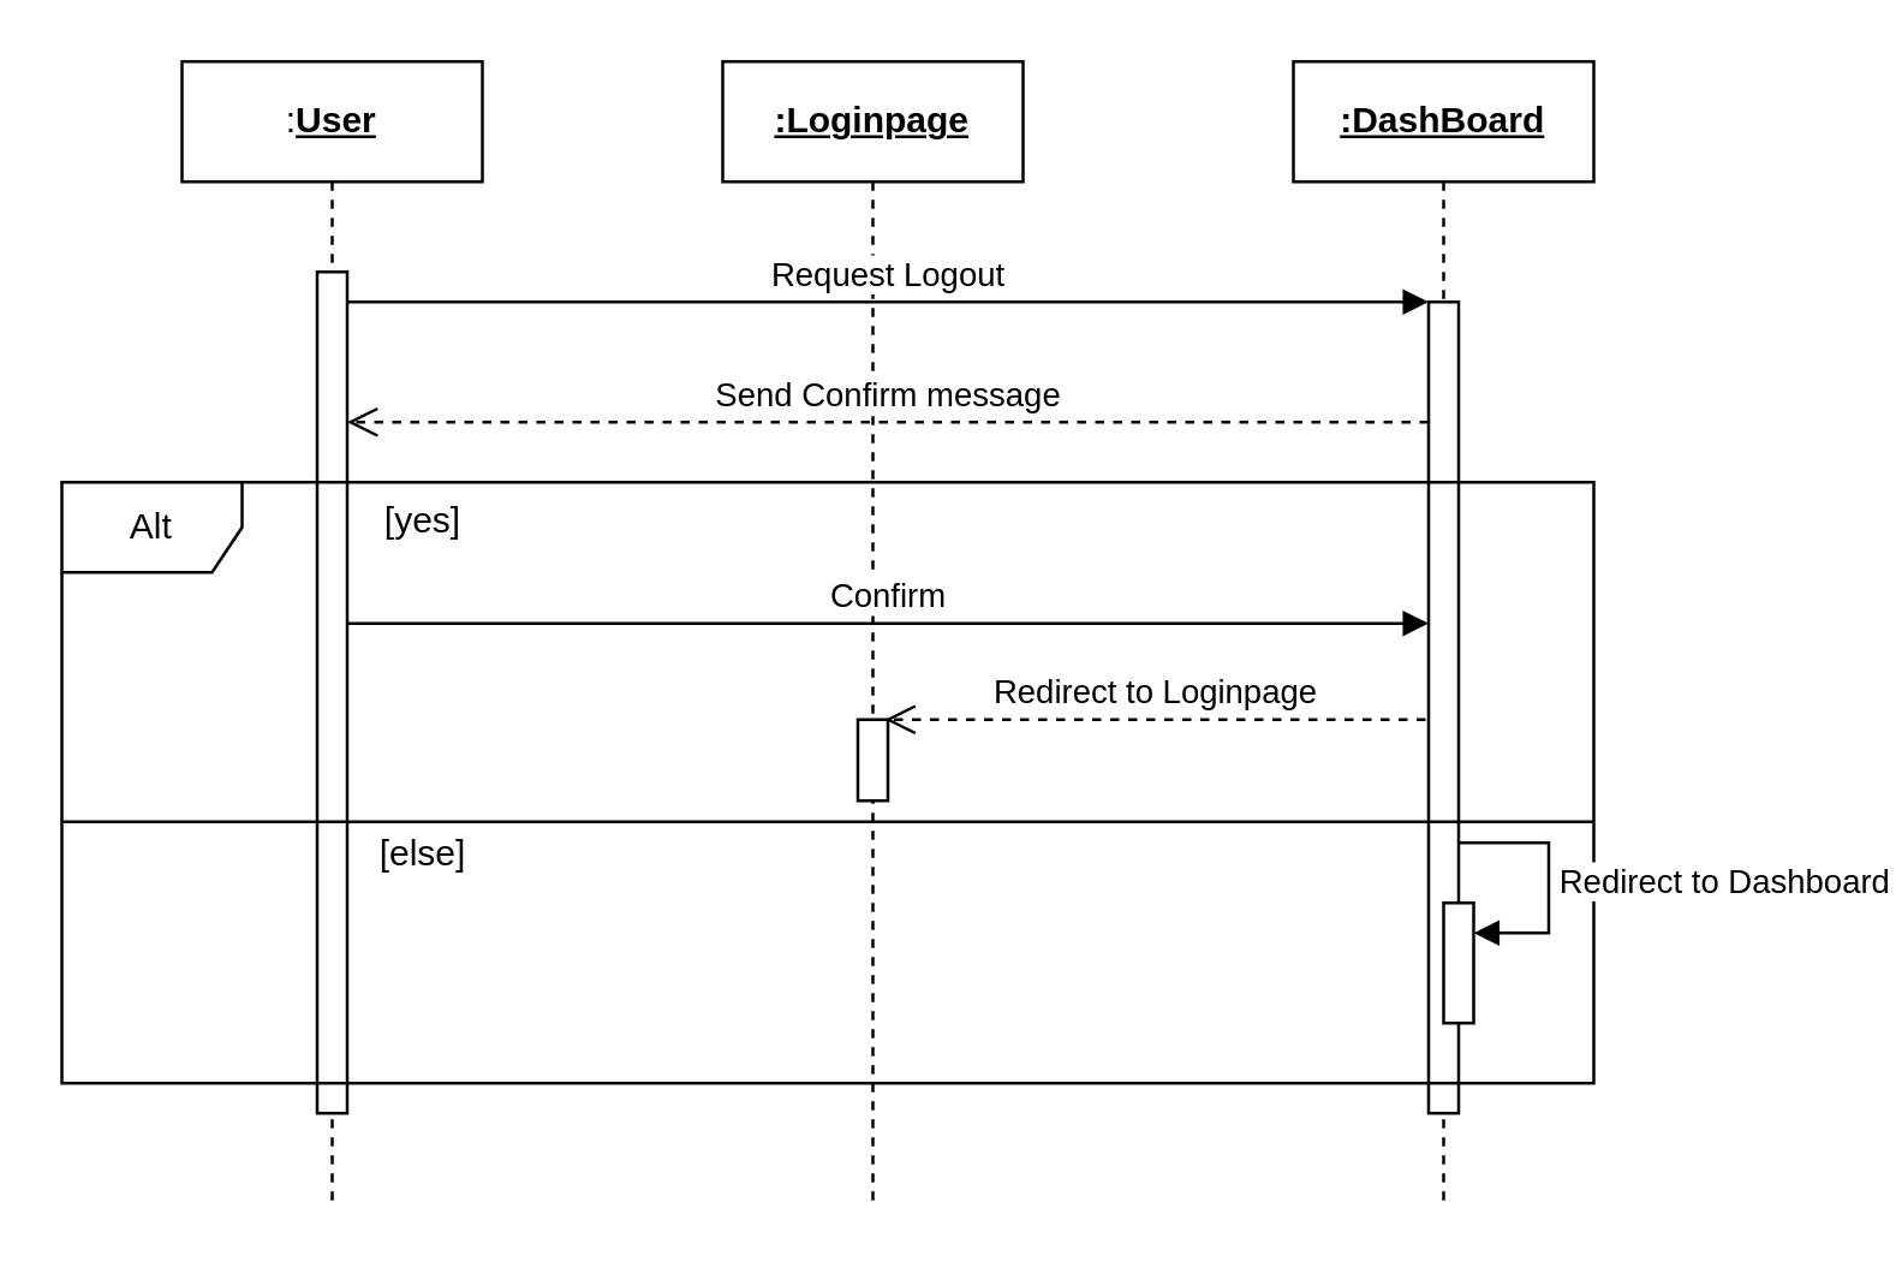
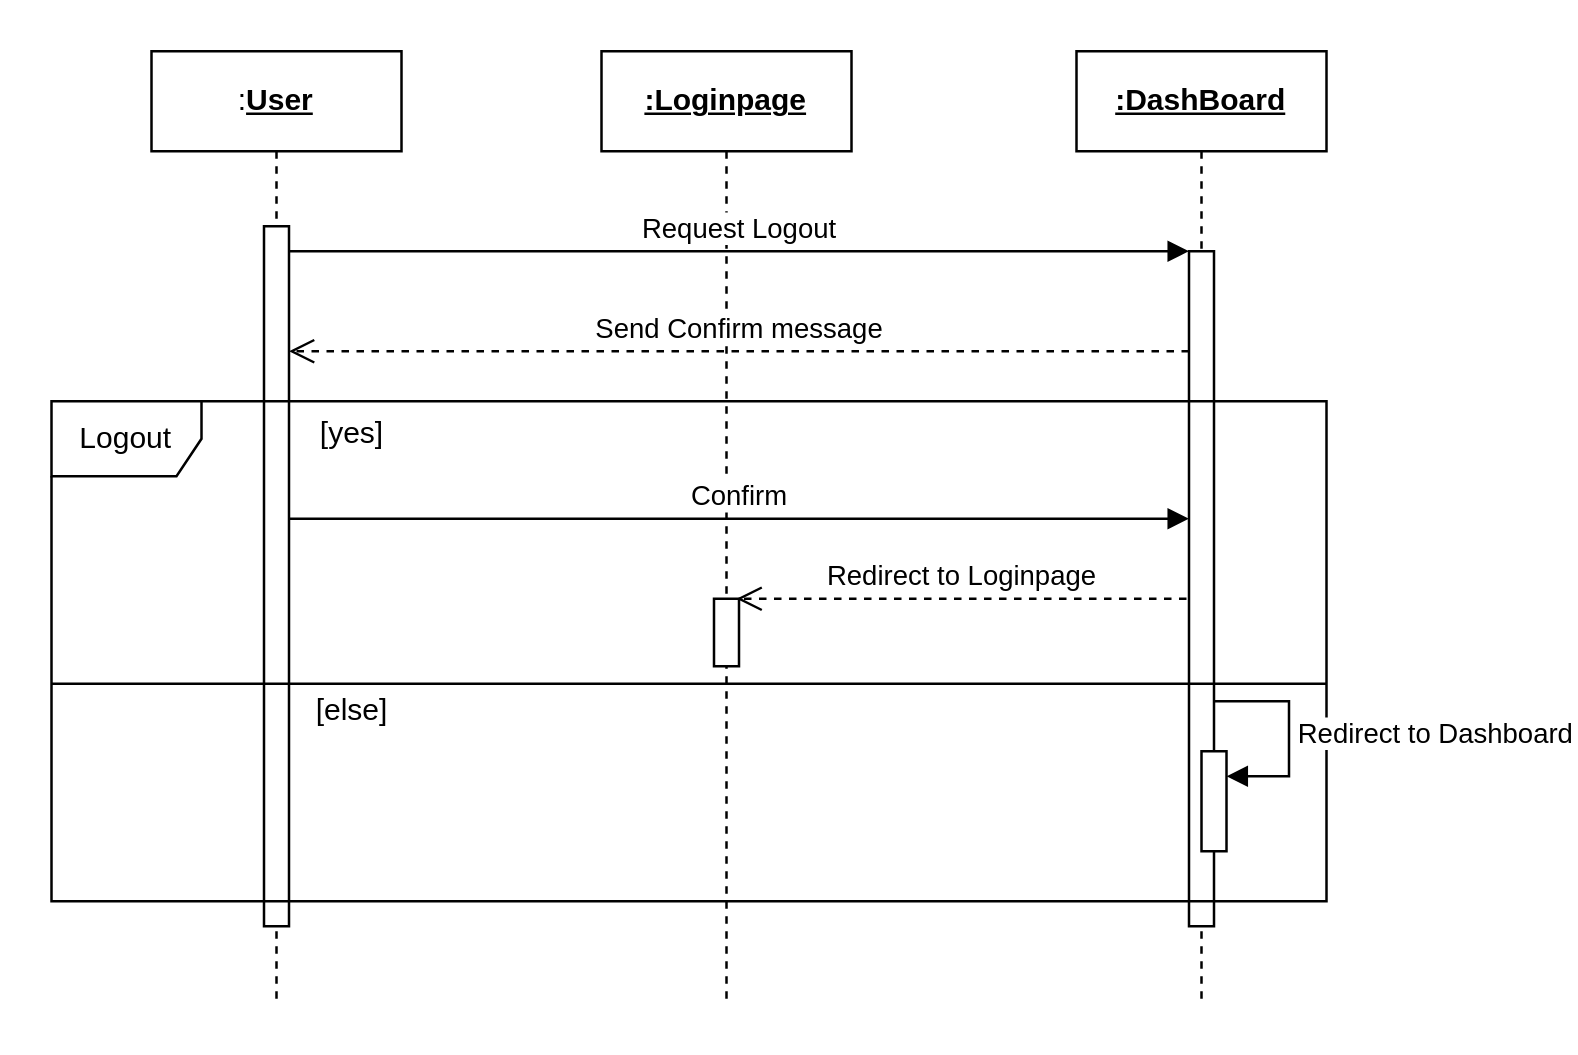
  <mxCell id="0" />
  <mxCell id="1" parent="0" />
  <mxCell id="2" value=":&lt;b&gt;&lt;u&gt;User&lt;/u&gt;&lt;/b&gt;" style="shape=umlLifeline;perimeter=lifelinePerimeter;whiteSpace=wrap;html=1;container=0;dropTarget=0;collapsible=0;recursiveResize=0;outlineConnect=0;portConstraint=eastwest;newEdgeStyle={&quot;edgeStyle&quot;:&quot;elbowEdgeStyle&quot;,&quot;elbow&quot;:&quot;vertical&quot;,&quot;curved&quot;:0,&quot;rounded&quot;:0};" parent="1" vertex="1"><mxGeometry x="60" y="20" width="100" height="380" as="geometry" /></mxCell>
  <mxCell id="3" value="" style="html=1;points=[];perimeter=orthogonalPerimeter;outlineConnect=0;targetShapes=umlLifeline;portConstraint=eastwest;newEdgeStyle={&quot;edgeStyle&quot;:&quot;elbowEdgeStyle&quot;,&quot;elbow&quot;:&quot;vertical&quot;,&quot;curved&quot;:0,&quot;rounded&quot;:0};" parent="2" vertex="1"><mxGeometry x="45" y="70" width="10" height="280" as="geometry" /></mxCell>
  <mxCell id="4" value="&lt;b&gt;&lt;u&gt;:Loginpage&lt;/u&gt;&lt;/b&gt;" style="shape=umlLifeline;perimeter=lifelinePerimeter;whiteSpace=wrap;html=1;container=0;dropTarget=0;collapsible=0;recursiveResize=0;outlineConnect=0;portConstraint=eastwest;newEdgeStyle={&quot;edgeStyle&quot;:&quot;elbowEdgeStyle&quot;,&quot;elbow&quot;:&quot;vertical&quot;,&quot;curved&quot;:0,&quot;rounded&quot;:0};" parent="1" vertex="1"><mxGeometry x="240" y="20" width="100" height="380" as="geometry" /></mxCell>
  <mxCell id="5" value="Request Logout" style="html=1;verticalAlign=bottom;endArrow=block;edgeStyle=elbowEdgeStyle;elbow=vertical;curved=0;rounded=0;" parent="1" source="3" target="8" edge="1"><mxGeometry relative="1" as="geometry"><mxPoint x="215" y="110" as="sourcePoint" /><Array as="points"><mxPoint x="200" y="100" /></Array><mxPoint x="285" y="100" as="targetPoint" /></mxGeometry></mxCell>
  <mxCell id="6" value="Send Confirm message" style="html=1;verticalAlign=bottom;endArrow=open;dashed=1;endSize=8;edgeStyle=elbowEdgeStyle;elbow=vertical;curved=0;rounded=0;" edge="1" parent="1" source="8" target="3"><mxGeometry relative="1" as="geometry"><mxPoint x="140" y="140" as="targetPoint" /><Array as="points"><mxPoint x="235" y="140" /></Array><mxPoint x="285" y="140" as="sourcePoint" /></mxGeometry></mxCell>
  <mxCell id="7" value="&lt;b&gt;&lt;u&gt;:DashBoard&lt;/u&gt;&lt;/b&gt;" style="shape=umlLifeline;perimeter=lifelinePerimeter;whiteSpace=wrap;html=1;container=0;dropTarget=0;collapsible=0;recursiveResize=0;outlineConnect=0;portConstraint=eastwest;newEdgeStyle={&quot;edgeStyle&quot;:&quot;elbowEdgeStyle&quot;,&quot;elbow&quot;:&quot;vertical&quot;,&quot;curved&quot;:0,&quot;rounded&quot;:0};" vertex="1" parent="1"><mxGeometry x="430" y="20" width="100" height="380" as="geometry" /></mxCell>
  <mxCell id="8" value="" style="html=1;points=[];perimeter=orthogonalPerimeter;outlineConnect=0;targetShapes=umlLifeline;portConstraint=eastwest;newEdgeStyle={&quot;edgeStyle&quot;:&quot;elbowEdgeStyle&quot;,&quot;elbow&quot;:&quot;vertical&quot;,&quot;curved&quot;:0,&quot;rounded&quot;:0};" vertex="1" parent="7"><mxGeometry x="45" y="80" width="10" height="270" as="geometry" /></mxCell>
- <mxCell id="9" value="Alt" style="shape=umlFrame;whiteSpace=wrap;html=1;pointerEvents=0;" vertex="1" parent="1"><mxGeometry y="160" width="510" height="200" as="geometry" x="20" /></mxCell>
+ <mxCell id="9" value="Logout" style="shape=umlFrame;whiteSpace=wrap;html=1;pointerEvents=0;" vertex="1" parent="1"><mxGeometry y="160" width="510" height="200" as="geometry" x="20" /></mxCell>
  <mxCell id="10" value="" style="html=1;points=[[0,0,0,0,5],[0,1,0,0,-5],[1,0,0,0,5],[1,1,0,0,-5]];perimeter=orthogonalPerimeter;outlineConnect=0;targetShapes=umlLifeline;portConstraint=eastwest;newEdgeStyle={&quot;curved&quot;:0,&quot;rounded&quot;:0};" vertex="1" parent="1"><mxGeometry x="285" y="239" width="10" height="27" as="geometry" /></mxCell>
  <mxCell id="11" value="Confirm" style="html=1;verticalAlign=bottom;endArrow=block;edgeStyle=elbowEdgeStyle;elbow=horizontal;curved=0;rounded=0;" edge="1" parent="1" target="8"><mxGeometry relative="1" as="geometry"><mxPoint x="115" y="207" as="sourcePoint" /><Array as="points"><mxPoint x="215" y="207" /></Array><mxPoint x="285" y="207" as="targetPoint" /></mxGeometry></mxCell>
  <mxCell id="12" value="&lt;span style=&quot;font-weight: normal;&quot;&gt;[yes]&lt;/span&gt;" style="text;align=center;fontStyle=1;verticalAlign=middle;spacingLeft=3;spacingRight=3;strokeColor=none;rotatable=0;points=[[0,0.5],[1,0.5]];portConstraint=eastwest;html=1;" vertex="1" parent="1"><mxGeometry x="100" y="160" width="80" height="26" as="geometry" /></mxCell>
  <mxCell id="13" value="Redirect to Loginpage" style="html=1;verticalAlign=bottom;endArrow=open;dashed=1;endSize=8;elbow=vertical;rounded=0;" edge="1" parent="1"><mxGeometry relative="1" as="geometry"><mxPoint x="294" y="239" as="targetPoint" /><mxPoint x="474" y="239" as="sourcePoint" /></mxGeometry></mxCell>
  <mxCell id="14" value="" style="line;strokeWidth=1;fillColor=none;align=left;verticalAlign=middle;spacingTop=-1;spacingLeft=3;spacingRight=3;rotatable=0;labelPosition=right;points=[];portConstraint=eastwest;strokeColor=inherit;" vertex="1" parent="1"><mxGeometry y="269" width="510" height="8" as="geometry" x="20" /></mxCell>
  <mxCell id="15" value="&lt;span style=&quot;font-weight: normal;&quot;&gt;[else]&lt;/span&gt;" style="text;align=center;fontStyle=1;verticalAlign=middle;spacingLeft=3;spacingRight=3;strokeColor=none;rotatable=0;points=[[0,0.5],[1,0.5]];portConstraint=eastwest;html=1;" vertex="1" parent="1"><mxGeometry x="100" y="271" width="80" height="26" as="geometry" /></mxCell>
  <mxCell id="16" value="" style="html=1;points=[[0,0,0,0,5],[0,1,0,0,-5],[1,0,0,0,5],[1,1,0,0,-5]];perimeter=orthogonalPerimeter;outlineConnect=0;targetShapes=umlLifeline;portConstraint=eastwest;newEdgeStyle={&quot;curved&quot;:0,&quot;rounded&quot;:0};" vertex="1" parent="1"><mxGeometry x="480" y="300" width="10" height="40" as="geometry" /></mxCell>
  <mxCell id="17" value="Redirect to Dashboard" style="html=1;align=left;spacingLeft=2;endArrow=block;rounded=0;edgeStyle=orthogonalEdgeStyle;curved=0;rounded=0;" edge="1" target="16" parent="1"><mxGeometry relative="1" as="geometry"><mxPoint x="485" y="280" as="sourcePoint" /><Array as="points"><mxPoint x="515" y="310" /></Array></mxGeometry></mxCell>
